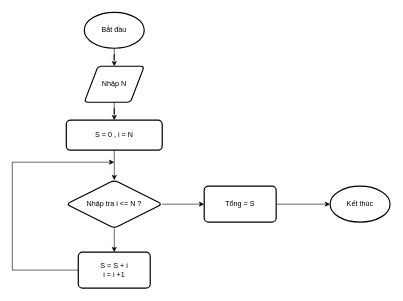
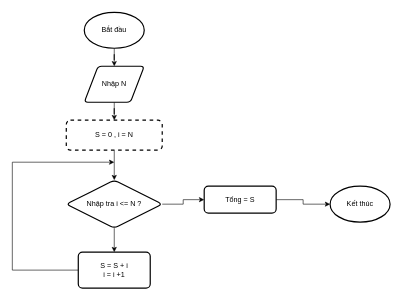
  <mxCell id="0" />
  <mxCell id="1" parent="0" />
  <mxCell id="2" value="" style="edgeStyle=orthogonalEdgeStyle;rounded=0;orthogonalLoop=1;jettySize=auto;html=1;" edge="1" parent="1" source="3" target="5"><mxGeometry relative="1" as="geometry" /></mxCell>
  <mxCell id="3" value="Bắt đầu" style="strokeWidth=2;html=1;shape=mxgraph.flowchart.start_1;whiteSpace=wrap;" vertex="1" parent="1"><mxGeometry x="140" y="20" width="100" height="60" as="geometry" /></mxCell>
  <mxCell id="4" value="" style="edgeStyle=orthogonalEdgeStyle;rounded=0;orthogonalLoop=1;jettySize=auto;html=1;" edge="1" parent="1" source="5" target="7"><mxGeometry relative="1" as="geometry" /></mxCell>
  <mxCell id="5" value="Nhập N" style="shape=parallelogram;html=1;strokeWidth=2;perimeter=parallelogramPerimeter;whiteSpace=wrap;rounded=1;arcSize=12;size=0.23;" vertex="1" parent="1"><mxGeometry x="140" y="110" width="100" height="60" as="geometry" /></mxCell>
  <mxCell id="6" value="" style="edgeStyle=orthogonalEdgeStyle;rounded=0;orthogonalLoop=1;jettySize=auto;html=1;" edge="1" parent="1" source="7" target="10"><mxGeometry relative="1" as="geometry" /></mxCell>
- <mxCell id="7" value="S = 0 , i = N" style="rounded=1;whiteSpace=wrap;html=1;absoluteArcSize=1;arcSize=14;strokeWidth=2;" vertex="1" parent="1"><mxGeometry x="110" y="200" width="160" height="50" as="geometry" /></mxCell>
+ <mxCell id="7" value="S = 0 , i = N" style="rounded=1;whiteSpace=wrap;html=1;absoluteArcSize=1;arcSize=14;strokeWidth=2;dashed=1;" vertex="1" parent="1"><mxGeometry x="110" y="200" width="160" height="50" as="geometry" /></mxCell>
  <mxCell id="8" value="" style="edgeStyle=orthogonalEdgeStyle;rounded=0;orthogonalLoop=1;jettySize=auto;html=1;" edge="1" parent="1" source="10" target="12"><mxGeometry relative="1" as="geometry" /></mxCell>
  <mxCell id="9" value="" style="edgeStyle=orthogonalEdgeStyle;rounded=0;orthogonalLoop=1;jettySize=auto;html=1;" edge="1" parent="1" source="10" target="14"><mxGeometry relative="1" as="geometry" /></mxCell>
  <mxCell id="10" value="Nhập tra i &amp;lt;= N ?" style="rhombus;whiteSpace=wrap;html=1;rounded=1;absoluteArcSize=1;arcSize=14;strokeWidth=2;" vertex="1" parent="1"><mxGeometry x="110" y="300" width="160" height="80" as="geometry" /></mxCell>
  <mxCell id="11" style="edgeStyle=orthogonalEdgeStyle;rounded=0;orthogonalLoop=1;jettySize=auto;html=1;" edge="1" parent="1" source="12"><mxGeometry relative="1" as="geometry"><mxPoint x="190" y="270" as="targetPoint" /><Array as="points"><mxPoint x="20" y="450" /><mxPoint x="20" y="270" /></Array></mxGeometry></mxCell>
  <mxCell id="12" value="S = S + i&lt;br&gt;i = i +1" style="whiteSpace=wrap;html=1;rounded=1;absoluteArcSize=1;arcSize=14;strokeWidth=2;" vertex="1" parent="1"><mxGeometry x="130" y="420" width="120" height="60" as="geometry" /></mxCell>
  <mxCell id="13" value="" style="edgeStyle=orthogonalEdgeStyle;rounded=0;orthogonalLoop=1;jettySize=auto;html=1;" edge="1" parent="1" source="14" target="15"><mxGeometry relative="1" as="geometry" /></mxCell>
- <mxCell id="14" value="Tổng = S" style="whiteSpace=wrap;html=1;rounded=1;absoluteArcSize=1;arcSize=14;strokeWidth=2;" vertex="1" parent="1"><mxGeometry x="340" y="310" width="120" height="60" as="geometry" /></mxCell>
+ <mxCell id="14" value="Tổng = S" style="whiteSpace=wrap;html=1;rounded=1;absoluteArcSize=1;arcSize=14;strokeWidth=2;" vertex="1" parent="1"><mxGeometry x="340" y="310" width="120" height="45" as="geometry" /></mxCell>
  <mxCell id="15" value="Kết thúc" style="strokeWidth=2;html=1;shape=mxgraph.flowchart.start_1;whiteSpace=wrap;" vertex="1" parent="1"><mxGeometry x="550" y="310" width="100" height="60" as="geometry" /></mxCell>
